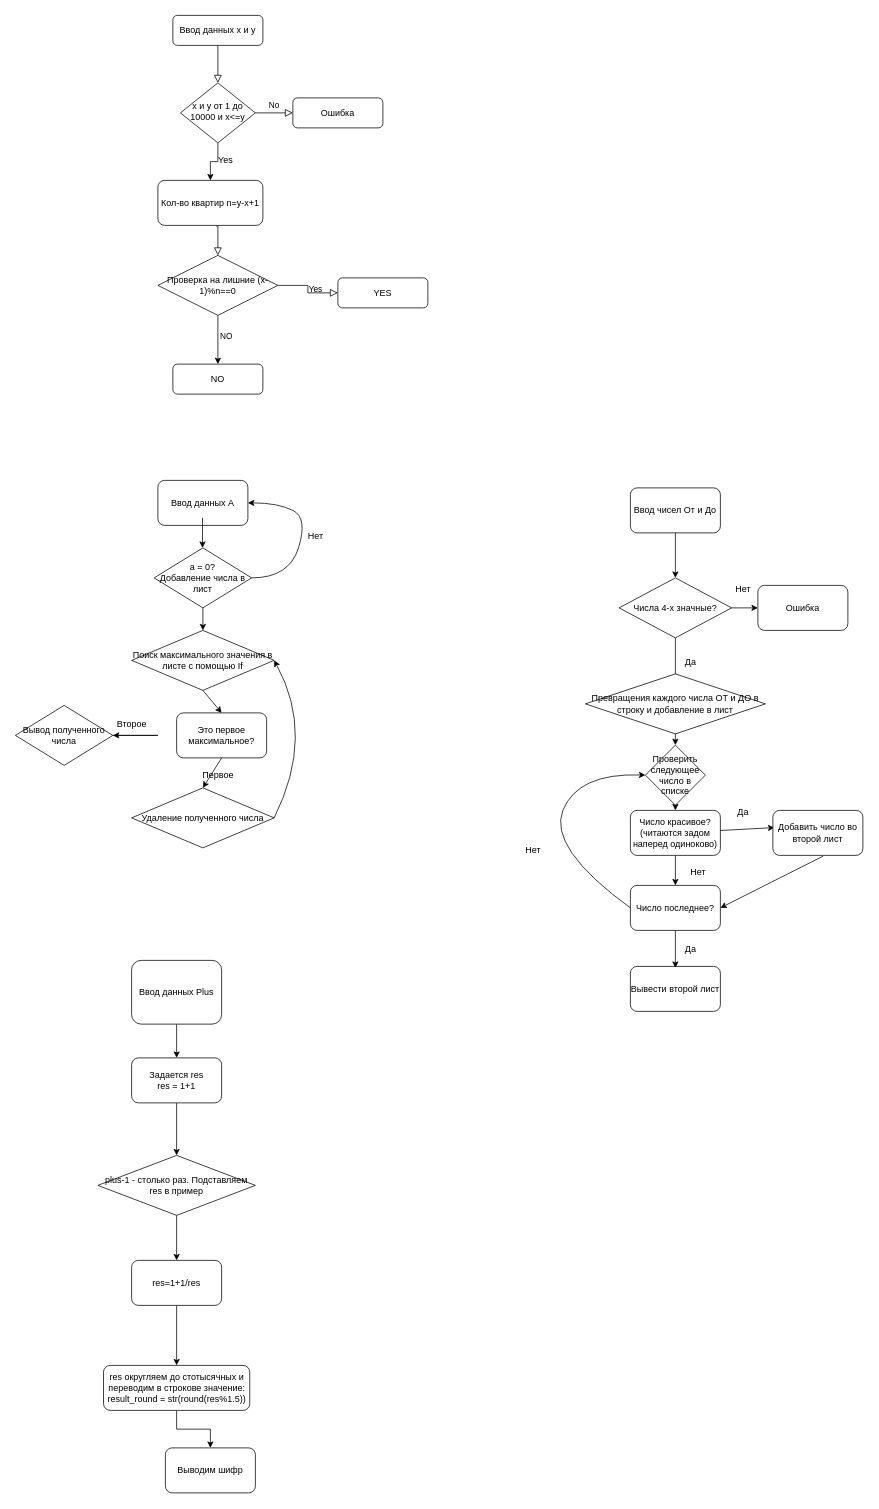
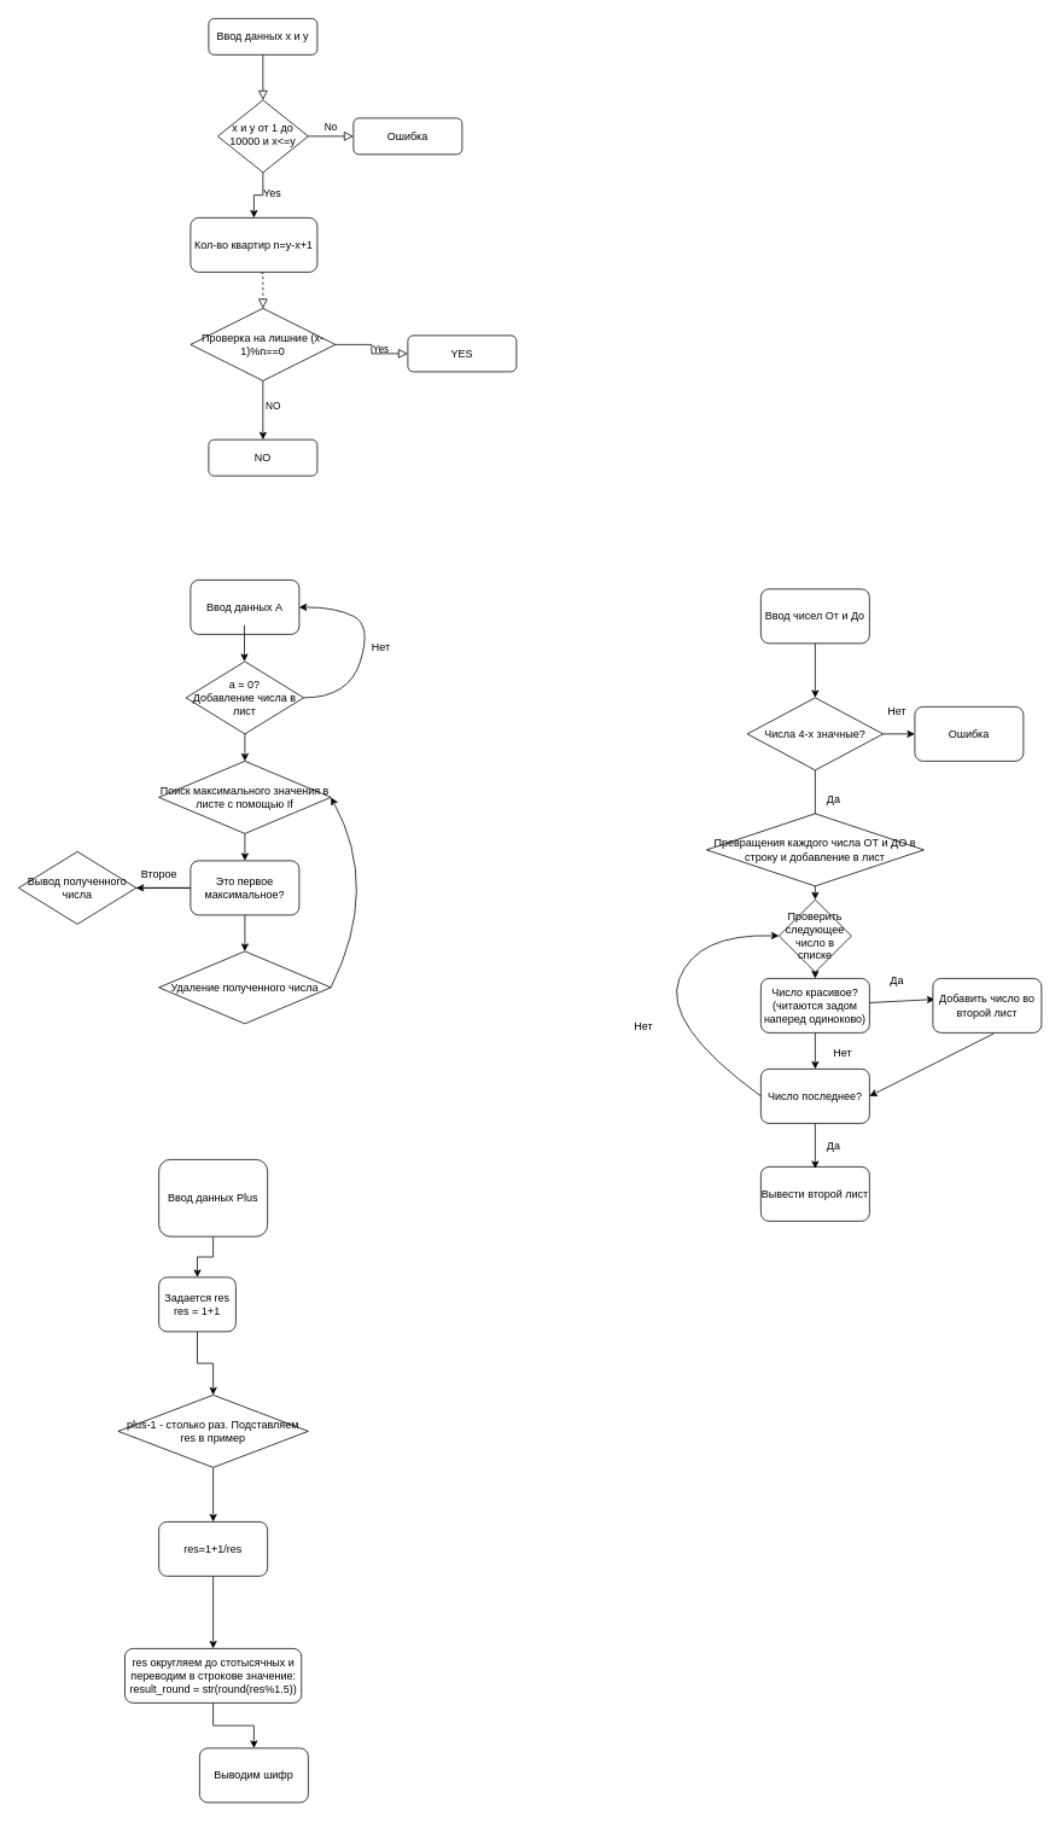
  <mxCell id="0" />
  <mxCell id="1" parent="0" />
  <mxCell id="2" value="" style="rounded=0;html=1;jettySize=auto;orthogonalLoop=1;fontSize=11;endArrow=block;endFill=0;endSize=8;strokeWidth=1;shadow=0;labelBackgroundColor=none;edgeStyle=orthogonalEdgeStyle;" parent="1" source="3" target="6" edge="1"><mxGeometry relative="1" as="geometry" /></mxCell>
  <mxCell id="3" value="Ввод данных x и y" style="rounded=1;whiteSpace=wrap;html=1;fontSize=12;glass=0;strokeWidth=1;shadow=0;" parent="1" vertex="1"><mxGeometry x="230" y="20" width="120" height="40" as="geometry" /></mxCell>
  <mxCell id="4" value="No" style="edgeStyle=orthogonalEdgeStyle;rounded=0;html=1;jettySize=auto;orthogonalLoop=1;fontSize=11;endArrow=block;endFill=0;endSize=8;strokeWidth=1;shadow=0;labelBackgroundColor=none;" parent="1" source="6" target="7" edge="1"><mxGeometry y="10" relative="1" as="geometry"><mxPoint as="offset" /></mxGeometry></mxCell>
  <mxCell id="5" value="" style="edgeStyle=orthogonalEdgeStyle;rounded=0;orthogonalLoop=1;jettySize=auto;html=1;" parent="1" source="6" target="12" edge="1"><mxGeometry relative="1" as="geometry" /></mxCell>
  <mxCell id="6" value="x и y от 1 до 10000 и x&amp;lt;=y" style="rhombus;whiteSpace=wrap;html=1;shadow=0;fontFamily=Helvetica;fontSize=12;align=center;strokeWidth=1;spacing=6;spacingTop=-4;" parent="1" vertex="1"><mxGeometry x="240" y="110" width="100" height="80" as="geometry" /></mxCell>
  <mxCell id="7" value="Ошибка" style="rounded=1;whiteSpace=wrap;html=1;fontSize=12;glass=0;strokeWidth=1;shadow=0;" parent="1" vertex="1"><mxGeometry x="390" y="130" width="120" height="40" as="geometry" /></mxCell>
- <mxCell id="8" value="" style="rounded=0;html=1;jettySize=auto;orthogonalLoop=1;fontSize=11;endArrow=block;endFill=0;endSize=8;strokeWidth=1;shadow=0;labelBackgroundColor=none;edgeStyle=orthogonalEdgeStyle;entryX=0.5;entryY=0;entryDx=0;entryDy=0;exitX=0.557;exitY=1.017;exitDx=0;exitDy=0;exitPerimeter=0;" parent="1" source="12" target="16" edge="1"><mxGeometry x="0.333" y="20" relative="1" as="geometry"><mxPoint as="offset" /><mxPoint x="290" y="310" as="sourcePoint" /></mxGeometry></mxCell>
+ <mxCell id="8" value="" style="rounded=0;html=1;jettySize=auto;orthogonalLoop=1;fontSize=11;endArrow=block;endFill=0;endSize=8;strokeWidth=1;shadow=0;labelBackgroundColor=none;edgeStyle=orthogonalEdgeStyle;entryX=0.5;entryY=0;entryDx=0;entryDy=0;exitX=0.557;exitY=1.017;exitDx=0;exitDy=0;exitPerimeter=0;dashed=1;" parent="1" source="12" target="16" edge="1"><mxGeometry x="0.333" y="20" relative="1" as="geometry"><mxPoint as="offset" /><mxPoint x="290" y="310" as="sourcePoint" /></mxGeometry></mxCell>
  <mxCell id="9" value="Yes" style="edgeStyle=orthogonalEdgeStyle;rounded=0;html=1;jettySize=auto;orthogonalLoop=1;fontSize=11;endArrow=block;endFill=0;endSize=8;strokeWidth=1;shadow=0;labelBackgroundColor=none;exitX=1;exitY=0.5;exitDx=0;exitDy=0;" parent="1" source="16" target="11" edge="1"><mxGeometry y="10" relative="1" as="geometry"><mxPoint as="offset" /><mxPoint x="340" y="270" as="sourcePoint" /></mxGeometry></mxCell>
  <mxCell id="10" value="NO" style="rounded=1;whiteSpace=wrap;html=1;fontSize=12;glass=0;strokeWidth=1;shadow=0;" parent="1" vertex="1"><mxGeometry x="230" y="485" width="120" height="40" as="geometry" /></mxCell>
  <mxCell id="11" value="YES" style="rounded=1;whiteSpace=wrap;html=1;fontSize=12;glass=0;strokeWidth=1;shadow=0;" parent="1" vertex="1"><mxGeometry x="450" y="370" width="120" height="40" as="geometry" /></mxCell>
  <mxCell id="12" value="Кол-во квартир n=y-x+1" style="rounded=1;whiteSpace=wrap;html=1;" parent="1" vertex="1"><mxGeometry x="210" y="240" width="140" height="60" as="geometry" /></mxCell>
  <mxCell id="13" value="Yes" style="text;html=1;align=center;verticalAlign=middle;resizable=0;points=[];autosize=1;strokeColor=none;fillColor=none;" parent="1" vertex="1"><mxGeometry x="280" y="198" width="40" height="30" as="geometry" /></mxCell>
  <mxCell id="14" value="" style="edgeStyle=orthogonalEdgeStyle;rounded=0;orthogonalLoop=1;jettySize=auto;html=1;" parent="1" source="16" target="10" edge="1"><mxGeometry relative="1" as="geometry" /></mxCell>
  <mxCell id="15" value="NO" style="edgeLabel;html=1;align=center;verticalAlign=middle;resizable=0;points=[];" parent="14" vertex="1" connectable="0"><mxGeometry x="-0.169" y="-2" relative="1" as="geometry"><mxPoint x="12" as="offset" /></mxGeometry></mxCell>
  <mxCell id="16" value="Проверка на лишние (x-1)%n==0" style="rhombus;whiteSpace=wrap;html=1;" parent="1" vertex="1"><mxGeometry x="210" y="340" width="160" height="80" as="geometry" /></mxCell>
  <mxCell id="17" value="Ввод данных А" style="rounded=1;whiteSpace=wrap;html=1;" vertex="1" parent="1"><mxGeometry x="210" y="640" width="120" height="60" as="geometry" /></mxCell>
  <mxCell id="18" value="а = 0?&lt;br&gt;Добавление числа в лист" style="rhombus;whiteSpace=wrap;html=1;" vertex="1" parent="1"><mxGeometry x="205" y="730" width="130" height="80" as="geometry" /></mxCell>
  <mxCell id="19" value="" style="curved=1;endArrow=classic;html=1;rounded=0;entryX=1;entryY=0.5;entryDx=0;entryDy=0;" edge="1" parent="1" target="17"><mxGeometry width="50" height="50" relative="1" as="geometry"><mxPoint x="335" y="770" as="sourcePoint" /><mxPoint x="370" y="660" as="targetPoint" /><Array as="points"><mxPoint x="385" y="770" /><mxPoint x="410" y="690" /><mxPoint x="370" y="670" /></Array></mxGeometry></mxCell>
  <mxCell id="20" value="" style="endArrow=classic;html=1;rounded=0;" edge="1" parent="1"><mxGeometry width="50" height="50" relative="1" as="geometry"><mxPoint x="269.5" y="690" as="sourcePoint" /><mxPoint x="269.5" y="730" as="targetPoint" /></mxGeometry></mxCell>
  <mxCell id="21" value="Нет" style="text;html=1;align=center;verticalAlign=middle;resizable=0;points=[];autosize=1;strokeColor=none;fillColor=none;" vertex="1" parent="1"><mxGeometry x="400" y="700" width="40" height="30" as="geometry" /></mxCell>
  <mxCell id="22" value="" style="endArrow=classic;html=1;rounded=0;exitX=0.5;exitY=1;exitDx=0;exitDy=0;" edge="1" parent="1" source="18" target="23"><mxGeometry width="50" height="50" relative="1" as="geometry"><mxPoint x="240" y="870" as="sourcePoint" /><mxPoint x="270" y="860" as="targetPoint" /></mxGeometry></mxCell>
  <mxCell id="23" value="Поиск максимального значения в листе с помощью If" style="rhombus;whiteSpace=wrap;html=1;" vertex="1" parent="1"><mxGeometry x="175" y="840" width="190" height="80" as="geometry" /></mxCell>
  <mxCell id="24" value="Удаление полученного числа" style="rhombus;whiteSpace=wrap;html=1;" vertex="1" parent="1"><mxGeometry x="175" y="1050" width="190" height="80" as="geometry" /></mxCell>
- <mxCell id="25" value="Это первое максимальное?" style="rounded=1;whiteSpace=wrap;html=1;" vertex="1" parent="1"><mxGeometry x="235" y="950" width="120" height="60" as="geometry" /></mxCell>
+ <mxCell id="25" value="Это первое максимальное?" style="rounded=1;whiteSpace=wrap;html=1;" vertex="1" parent="1"><mxGeometry x="210" y="950" width="120" height="60" as="geometry" /></mxCell>
  <mxCell id="26" value="" style="endArrow=classic;html=1;rounded=0;exitX=0.5;exitY=1;exitDx=0;exitDy=0;entryX=0.5;entryY=0;entryDx=0;entryDy=0;" edge="1" parent="1" source="23" target="25"><mxGeometry width="50" height="50" relative="1" as="geometry"><mxPoint x="460" y="990" as="sourcePoint" /><mxPoint x="510" y="940" as="targetPoint" /></mxGeometry></mxCell>
  <mxCell id="27" value="" style="endArrow=classic;html=1;rounded=0;exitX=0.5;exitY=1;exitDx=0;exitDy=0;entryX=0.5;entryY=0;entryDx=0;entryDy=0;" edge="1" parent="1" source="25" target="24"><mxGeometry width="50" height="50" relative="1" as="geometry"><mxPoint x="460" y="990" as="sourcePoint" /><mxPoint x="510" y="940" as="targetPoint" /></mxGeometry></mxCell>
  <mxCell id="28" value="" style="curved=1;endArrow=classic;html=1;rounded=0;exitX=1;exitY=0.5;exitDx=0;exitDy=0;entryX=1;entryY=0.5;entryDx=0;entryDy=0;" edge="1" parent="1" source="24" target="23"><mxGeometry width="50" height="50" relative="1" as="geometry"><mxPoint x="460" y="990" as="sourcePoint" /><mxPoint x="510" y="940" as="targetPoint" /><Array as="points"><mxPoint x="420" y="980" /></Array></mxGeometry></mxCell>
- <mxCell id="29" value="Первое" style="text;html=1;align=center;verticalAlign=middle;resizable=0;points=[];autosize=1;strokeColor=none;fillColor=none;" vertex="1" parent="1"><mxGeometry x="255" y="1018" width="70" height="30" as="geometry" /></mxCell>
  <mxCell id="30" value="Вывод полученного числа" style="rhombus;whiteSpace=wrap;html=1;" vertex="1" parent="1"><mxGeometry x="20" y="940" width="130" height="80" as="geometry" /></mxCell>
  <mxCell id="31" value="" style="endArrow=classic;html=1;rounded=0;" edge="1" parent="1" source="30"><mxGeometry width="50" height="50" relative="1" as="geometry"><mxPoint x="150" y="1030" as="sourcePoint" /><mxPoint x="150" y="980" as="targetPoint" /><Array as="points"><mxPoint x="210" y="980" /></Array></mxGeometry></mxCell>
  <mxCell id="32" value="Ввод чисел От и До" style="rounded=1;whiteSpace=wrap;html=1;" vertex="1" parent="1"><mxGeometry x="840" y="650" width="120" height="60" as="geometry" /></mxCell>
  <mxCell id="33" value="" style="endArrow=classic;html=1;rounded=0;exitX=0.5;exitY=1;exitDx=0;exitDy=0;" edge="1" parent="1" source="32"><mxGeometry width="50" height="50" relative="1" as="geometry"><mxPoint x="700" y="840" as="sourcePoint" /><mxPoint x="900" y="770" as="targetPoint" /></mxGeometry></mxCell>
  <mxCell id="34" value="" style="endArrow=classic;html=1;rounded=0;exitX=1;exitY=0.5;exitDx=0;exitDy=0;" edge="1" parent="1" source="35"><mxGeometry width="50" height="50" relative="1" as="geometry"><mxPoint x="1040" y="720" as="sourcePoint" /><mxPoint x="1010" y="810" as="targetPoint" /></mxGeometry></mxCell>
  <mxCell id="35" value="Числа 4-х значные?" style="rhombus;whiteSpace=wrap;html=1;" vertex="1" parent="1"><mxGeometry x="825" y="770" width="150" height="80" as="geometry" /></mxCell>
  <mxCell id="36" value="" style="endArrow=classic;html=1;rounded=0;" edge="1" parent="1" source="35"><mxGeometry width="50" height="50" relative="1" as="geometry"><mxPoint x="900" y="900" as="sourcePoint" /><mxPoint x="900" y="920.711" as="targetPoint" /></mxGeometry></mxCell>
  <mxCell id="37" value="Нет" style="text;html=1;align=center;verticalAlign=middle;resizable=0;points=[];autosize=1;strokeColor=none;fillColor=none;" vertex="1" parent="1"><mxGeometry x="970" y="770" width="40" height="30" as="geometry" /></mxCell>
  <mxCell id="38" value="Да" style="text;html=1;align=center;verticalAlign=middle;resizable=0;points=[];autosize=1;strokeColor=none;fillColor=none;" vertex="1" parent="1"><mxGeometry x="900" y="868" width="40" height="30" as="geometry" /></mxCell>
  <mxCell id="39" value="Ошибка" style="rounded=1;whiteSpace=wrap;html=1;" vertex="1" parent="1"><mxGeometry x="1010" y="780" width="120" height="60" as="geometry" /></mxCell>
  <mxCell id="40" value="Превращения каждого числа ОТ и ДО в строку и добавление в лист" style="rhombus;whiteSpace=wrap;html=1;" vertex="1" parent="1"><mxGeometry x="780" y="898" width="240" height="80" as="geometry" /></mxCell>
  <mxCell id="41" value="" style="endArrow=classic;html=1;rounded=0;exitX=0.5;exitY=1;exitDx=0;exitDy=0;entryX=0.5;entryY=0;entryDx=0;entryDy=0;" edge="1" parent="1" source="40" target="46"><mxGeometry width="50" height="50" relative="1" as="geometry"><mxPoint x="920" y="1080" as="sourcePoint" /><mxPoint x="900" y="1050" as="targetPoint" /></mxGeometry></mxCell>
  <mxCell id="42" value="Число красивое?(читаются задом наперед одиноково)" style="rounded=1;whiteSpace=wrap;html=1;" vertex="1" parent="1"><mxGeometry x="840" y="1080" width="120" height="60" as="geometry" /></mxCell>
  <mxCell id="43" value="" style="endArrow=classic;html=1;rounded=0;entryX=0.017;entryY=0.383;entryDx=0;entryDy=0;entryPerimeter=0;" edge="1" parent="1" source="42" target="44"><mxGeometry width="50" height="50" relative="1" as="geometry"><mxPoint x="960" y="1130" as="sourcePoint" /><mxPoint x="1030.711" y="1080" as="targetPoint" /></mxGeometry></mxCell>
  <mxCell id="44" value="Добавить число во второй лист" style="rounded=1;whiteSpace=wrap;html=1;" vertex="1" parent="1"><mxGeometry x="1030" y="1080" width="120" height="60" as="geometry" /></mxCell>
  <mxCell id="45" value="Число последнее?" style="rounded=1;whiteSpace=wrap;html=1;" vertex="1" parent="1"><mxGeometry x="840" y="1180" width="120" height="60" as="geometry" /></mxCell>
  <mxCell id="46" value="Проверить следующее число в списке" style="rhombus;whiteSpace=wrap;html=1;" vertex="1" parent="1"><mxGeometry x="860" y="993" width="80" height="80" as="geometry" /></mxCell>
  <mxCell id="47" value="" style="endArrow=classic;html=1;rounded=0;exitX=0.558;exitY=1.017;exitDx=0;exitDy=0;exitPerimeter=0;entryX=1;entryY=0.5;entryDx=0;entryDy=0;" edge="1" parent="1" source="44" target="45"><mxGeometry width="50" height="50" relative="1" as="geometry"><mxPoint x="1090" y="1230" as="sourcePoint" /><mxPoint x="1140" y="1180" as="targetPoint" /></mxGeometry></mxCell>
  <mxCell id="48" value="" style="endArrow=classic;html=1;rounded=0;exitX=0.5;exitY=1;exitDx=0;exitDy=0;entryX=0.5;entryY=0;entryDx=0;entryDy=0;" edge="1" parent="1" source="42" target="45"><mxGeometry width="50" height="50" relative="1" as="geometry"><mxPoint x="900" y="1190" as="sourcePoint" /><mxPoint x="950" y="1140" as="targetPoint" /></mxGeometry></mxCell>
  <mxCell id="49" value="" style="curved=1;endArrow=classic;html=1;rounded=0;entryX=0;entryY=0.5;entryDx=0;entryDy=0;exitX=0;exitY=0.5;exitDx=0;exitDy=0;" edge="1" parent="1" source="45" target="46"><mxGeometry width="50" height="50" relative="1" as="geometry"><mxPoint x="770" y="1080" as="sourcePoint" /><mxPoint x="820" y="1030" as="targetPoint" /><Array as="points"><mxPoint x="730" y="1130" /><mxPoint x="770" y="1030" /></Array></mxGeometry></mxCell>
  <mxCell id="50" value="" style="endArrow=classic;html=1;rounded=0;exitX=0.5;exitY=1;exitDx=0;exitDy=0;" edge="1" parent="1" source="46" target="42"><mxGeometry width="50" height="50" relative="1" as="geometry"><mxPoint x="670" y="1320" as="sourcePoint" /><mxPoint x="720" y="1270" as="targetPoint" /></mxGeometry></mxCell>
  <mxCell id="51" value="Да" style="text;html=1;align=center;verticalAlign=middle;resizable=0;points=[];autosize=1;strokeColor=none;fillColor=none;" vertex="1" parent="1"><mxGeometry x="970" y="1068" width="40" height="30" as="geometry" /></mxCell>
  <mxCell id="52" value="Нет" style="text;html=1;align=center;verticalAlign=middle;resizable=0;points=[];autosize=1;strokeColor=none;fillColor=none;" vertex="1" parent="1"><mxGeometry x="910" y="1148" width="40" height="30" as="geometry" /></mxCell>
  <mxCell id="53" value="Нет" style="text;html=1;align=center;verticalAlign=middle;resizable=0;points=[];autosize=1;strokeColor=none;fillColor=none;" vertex="1" parent="1"><mxGeometry x="690" y="1118" width="40" height="30" as="geometry" /></mxCell>
  <mxCell id="54" value="Да" style="text;html=1;align=center;verticalAlign=middle;resizable=0;points=[];autosize=1;strokeColor=none;fillColor=none;" vertex="1" parent="1"><mxGeometry x="900" y="1250" width="40" height="30" as="geometry" /></mxCell>
  <mxCell id="55" value="Вывести второй лист" style="rounded=1;whiteSpace=wrap;html=1;" vertex="1" parent="1"><mxGeometry x="840" y="1288" width="120" height="60" as="geometry" /></mxCell>
  <mxCell id="56" value="" style="endArrow=classic;html=1;rounded=0;" edge="1" parent="1" source="45"><mxGeometry width="50" height="50" relative="1" as="geometry"><mxPoint x="900" y="1290" as="sourcePoint" /><mxPoint x="900" y="1290" as="targetPoint" /></mxGeometry></mxCell>
  <mxCell id="57" value="Второе" style="text;html=1;align=center;verticalAlign=middle;resizable=0;points=[];autosize=1;strokeColor=none;fillColor=none;" vertex="1" parent="1"><mxGeometry x="145" y="950" width="60" height="30" as="geometry" /></mxCell>
  <mxCell id="58" value="" style="edgeStyle=orthogonalEdgeStyle;rounded=0;orthogonalLoop=1;jettySize=auto;html=1;" edge="1" parent="1" source="59" target="61"><mxGeometry relative="1" as="geometry" /></mxCell>
  <mxCell id="59" value="Ввод данных Plus" style="rounded=1;whiteSpace=wrap;html=1;" vertex="1" parent="1"><mxGeometry x="175" y="1280" width="120" height="85" as="geometry" /></mxCell>
  <mxCell id="60" value="" style="edgeStyle=orthogonalEdgeStyle;rounded=0;orthogonalLoop=1;jettySize=auto;html=1;" edge="1" parent="1" source="61" target="63"><mxGeometry relative="1" as="geometry" /></mxCell>
- <mxCell id="61" value="Задается res&lt;br&gt;res = 1+1" style="rounded=1;whiteSpace=wrap;html=1;" vertex="1" parent="1"><mxGeometry x="175" y="1410" width="120" height="60" as="geometry" /></mxCell>
+ <mxCell id="61" value="Задается res&lt;br&gt;res = 1+1" style="rounded=1;whiteSpace=wrap;html=1;" vertex="1" parent="1"><mxGeometry x="175" y="1410" width="85" height="60" as="geometry" /></mxCell>
  <mxCell id="62" value="" style="edgeStyle=orthogonalEdgeStyle;rounded=0;orthogonalLoop=1;jettySize=auto;html=1;" edge="1" parent="1" source="63" target="65"><mxGeometry relative="1" as="geometry" /></mxCell>
  <mxCell id="63" value="plus-1 - столько раз. Подставляем res в пример" style="rhombus;whiteSpace=wrap;html=1;" vertex="1" parent="1"><mxGeometry x="130" y="1540" width="210" height="80" as="geometry" /></mxCell>
  <mxCell id="64" value="" style="edgeStyle=orthogonalEdgeStyle;rounded=0;orthogonalLoop=1;jettySize=auto;html=1;" edge="1" parent="1" source="65" target="67"><mxGeometry relative="1" as="geometry" /></mxCell>
  <mxCell id="65" value="res=1+1/res" style="rounded=1;whiteSpace=wrap;html=1;" vertex="1" parent="1"><mxGeometry x="175" y="1680" width="120" height="60" as="geometry" /></mxCell>
  <mxCell id="66" value="" style="edgeStyle=orthogonalEdgeStyle;rounded=0;orthogonalLoop=1;jettySize=auto;html=1;" edge="1" parent="1" source="67" target="68"><mxGeometry relative="1" as="geometry" /></mxCell>
  <mxCell id="67" value="res округляем до стотысячных и переводим в строкове значение:&lt;br&gt;result_round = str(round(res%1.5))" style="rounded=1;whiteSpace=wrap;html=1;" vertex="1" parent="1"><mxGeometry x="137.5" y="1820" width="195" height="60" as="geometry" /></mxCell>
  <mxCell id="68" value="Выводим шифр" style="rounded=1;whiteSpace=wrap;html=1;" vertex="1" parent="1"><mxGeometry x="220" y="1930" width="120" height="60" as="geometry" /></mxCell>
